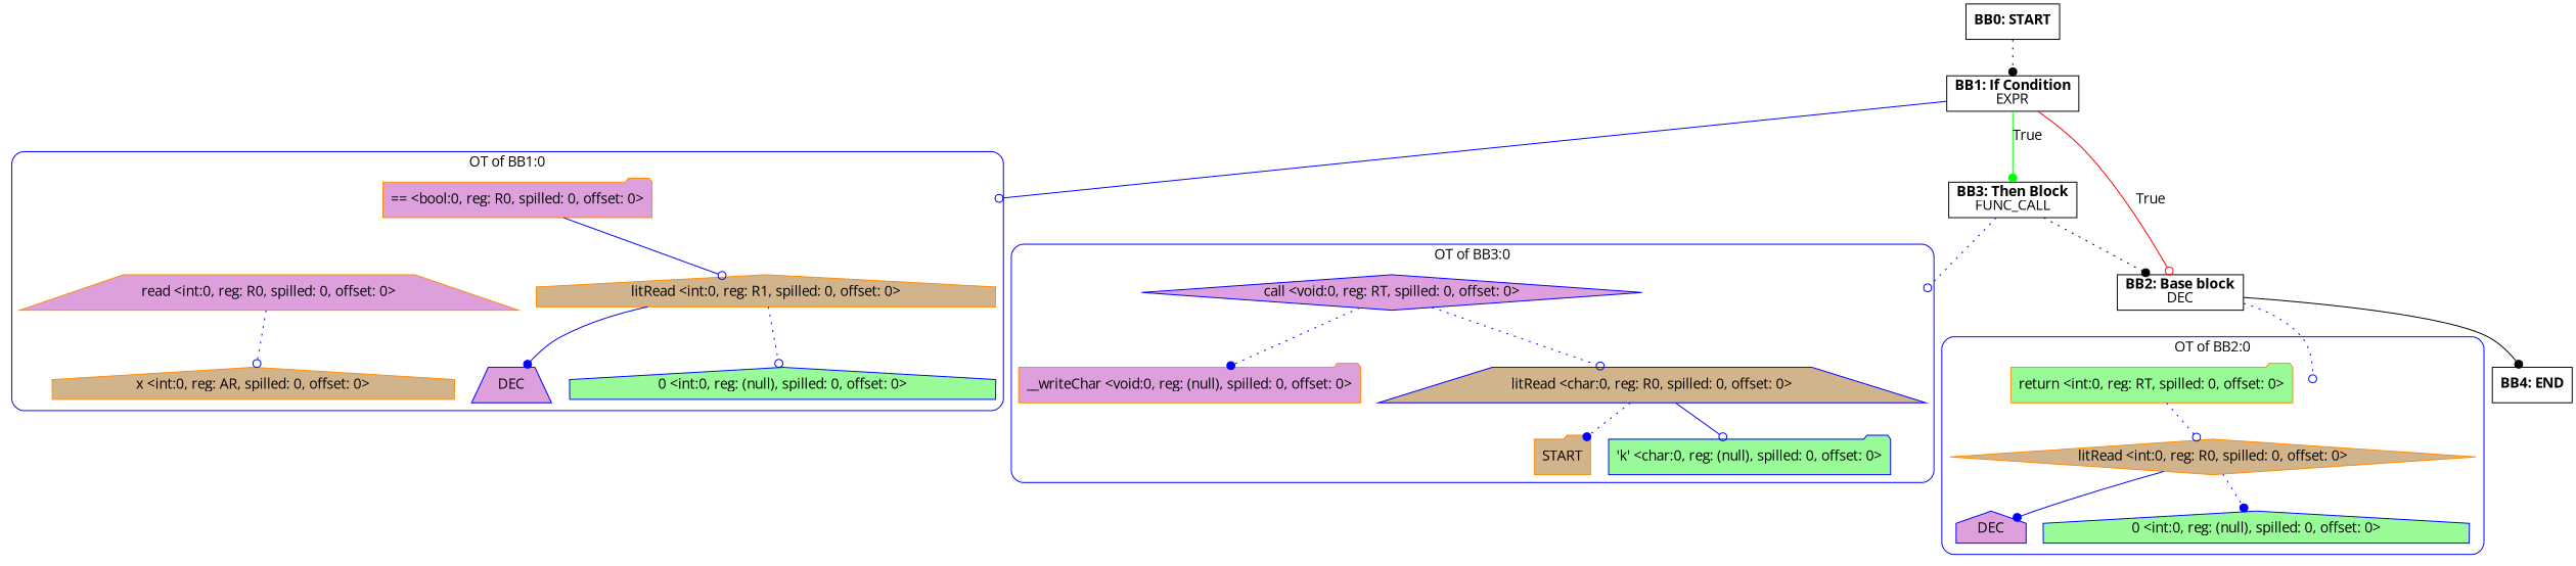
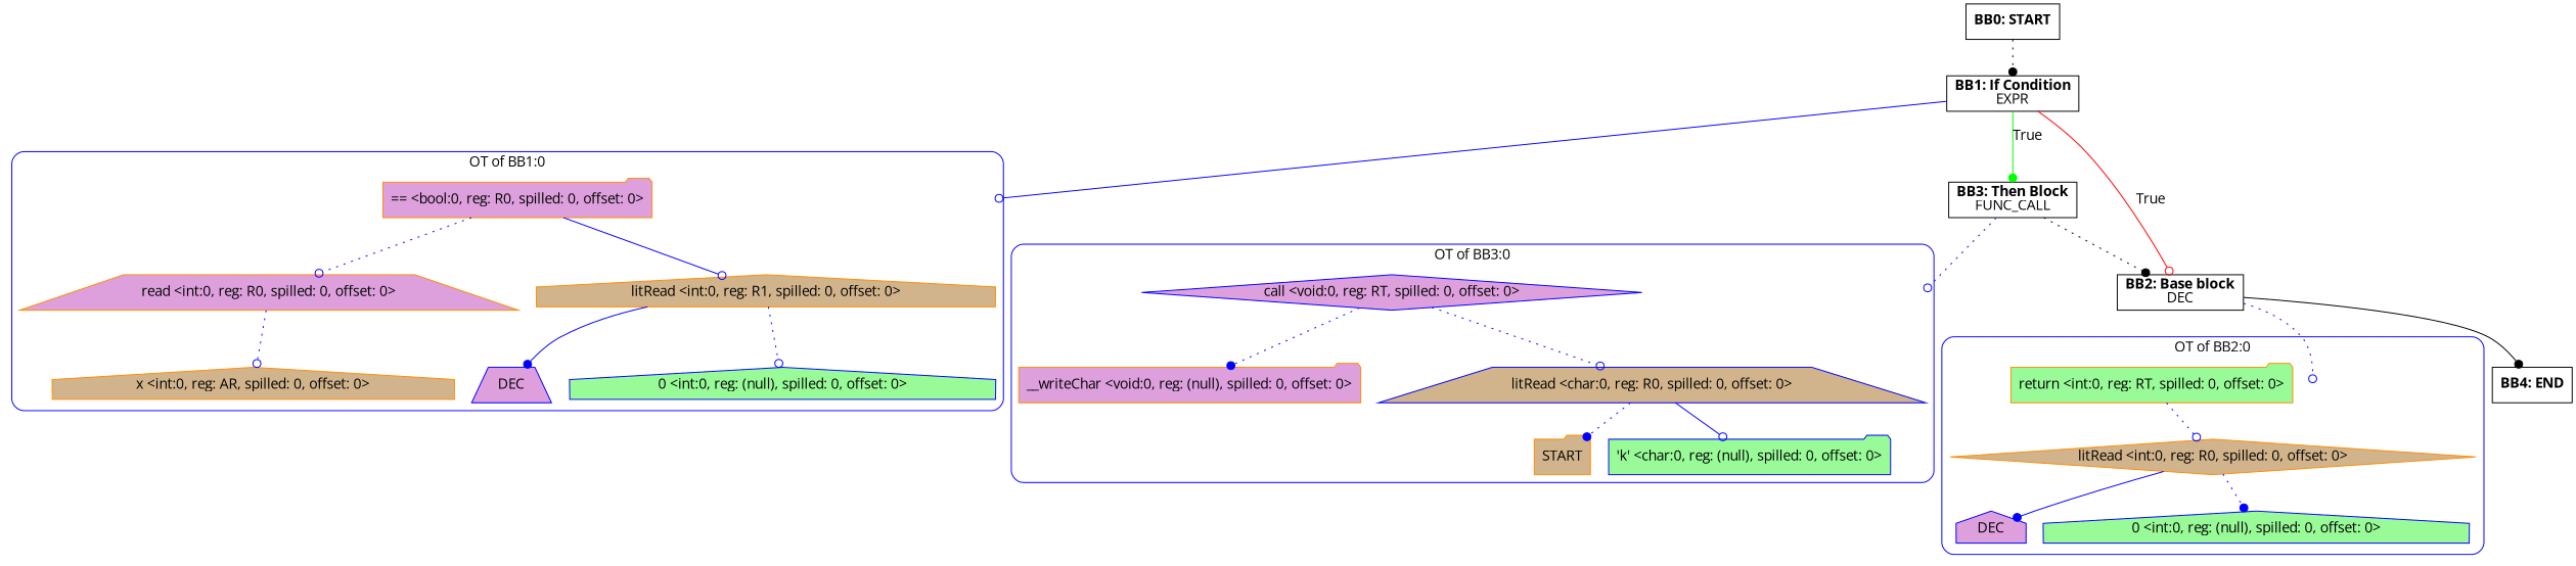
  digraph {
    compound=true
    fontname="Open Sans"
    splines=true
    node [fontname="Open Sans" shape=folder style=filled]
    edge [arrowhead=odot color=blue fontname="Open Sans" style=dotted]
    entry0 [shape=point style=invis]
    n2 [color=blue fillcolor=plum label="call <void:0, reg: RT, spilled: 0, offset: 0>" shape=diamond]
    n3 [color=darkorange fillcolor=plum label="__writeChar <void:0, reg: (null), spilled: 0, offset: 0>"]
    n4 [color=blue fillcolor=tan label="litRead <char:0, reg: R0, spilled: 0, offset: 0>" shape=trapezium]
    n5 [color=darkorange fillcolor=tan label=START]
    n6 [color=blue fillcolor=palegreen label="'k' <char:0, reg: (null), spilled: 0, offset: 0>"]
    entry1 [shape=point style=invis]
    n8 [color=darkorange fillcolor=palegreen label="return <int:0, reg: RT, spilled: 0, offset: 0>"]
    n9 [color=darkorange fillcolor=tan label="litRead <int:0, reg: R0, spilled: 0, offset: 0>" shape=diamond]
    n10 [color=blue fillcolor=plum label=DEC shape=house]
    n11 [color=blue fillcolor=palegreen label="0 <int:0, reg: (null), spilled: 0, offset: 0>" shape=house]
    entry2 [shape=point style=invis]
    n13 [color=darkorange fillcolor=plum label="== <bool:0, reg: R0, spilled: 0, offset: 0>"]
    n14 [color=darkorange fillcolor=plum label="read <int:0, reg: R0, spilled: 0, offset: 0>" shape=trapezium]
    n15 [color=darkorange fillcolor=tan label="litRead <int:0, reg: R1, spilled: 0, offset: 0>" shape=house]
    n16 [color=darkorange fillcolor=tan label="x <int:0, reg: AR, spilled: 0, offset: 0>" shape=house]
    n17 [color=blue fillcolor=plum label=DEC shape=trapezium]
    n18 [color=blue fillcolor=palegreen label="0 <int:0, reg: (null), spilled: 0, offset: 0>" shape=house]
    n19 [label=<<B>BB4: END</B><BR ALIGN="CENTER"/>> shape=rectangle style=""]
    n20 [label=<<B>BB3: Then Block</B><BR ALIGN="CENTER"/>FUNC_CALL<BR ALIGN="CENTER"/>> shape=rectangle style=""]
    n21 [label=<<B>BB2: Base block</B><BR ALIGN="CENTER"/>DEC<BR ALIGN="CENTER"/>> shape=rectangle style=""]
    n22 [label=<<B>BB1: If Condition</B><BR ALIGN="CENTER"/>EXPR<BR ALIGN="CENTER"/>> shape=rectangle style=""]
    n23 [label=<<B>BB0: START</B><BR ALIGN="CENTER"/>> shape=rectangle style=""]
    subgraph cluster_1 {
      color=blue
      label="OT of BB3:0"
      style=rounded
      entry0
      n2
      n3
      n4
      n5
      n6
    }
    subgraph cluster_2 {
      color=blue
      label="OT of BB2:0"
      style=rounded
      entry1
      n8
      n9
      n10
      n11
    }
    subgraph cluster_3 {
      color=blue
      label="OT of BB1:0"
      style=rounded
      entry2
      n13
      n14
      n15
      n16
      n17
      n18
    }
    n2 -> n3 [arrowhead=dot]
    n2 -> n4
    n4 -> n5 [arrowhead=dot]
    n4 -> n6 [style=solid]
    n8 -> n9
    n9 -> n10 [arrowhead=dot style=solid]
    n9 -> n11 [arrowhead=dot]
+   n13 -> n14
    n13 -> n15 [style=solid]
    n14 -> n16
    n15 -> n17 [arrowhead=dot style=solid]
    n15 -> n18
    n20 -> entry0
    n20 -> n21 [arrowhead=dot color=""]
    n21 -> entry1
    n21 -> n19 [arrowhead=dot style=solid color=""]
    n22 -> entry2 [style=solid]
    n22 -> n20 [arrowhead=dot color=green label=True style=solid]
    n22 -> n21 [color=red label=True style=solid]
    n23 -> n22 [arrowhead=dot color=""]
  }
